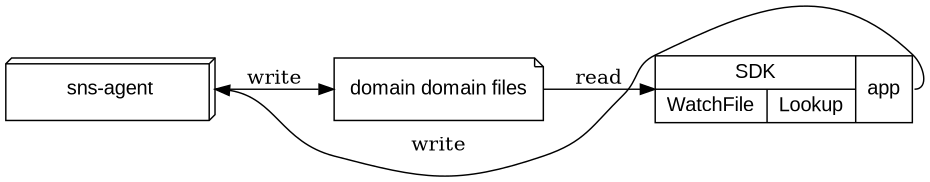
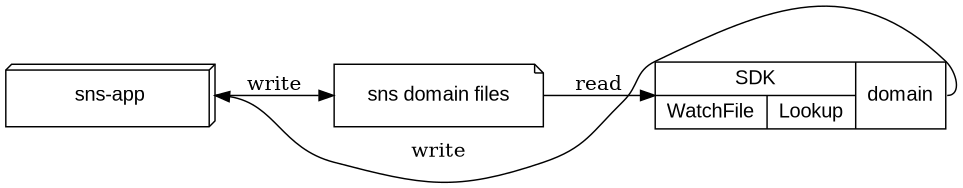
  digraph {
    rankdir=LR
    ranksep=0.6
    node [fontname=Arial]
-   n1 [height=0.6 label="sns-agent" shape=box3d width=2.0]
-   n2 [height=0.6 label="domain domain files" shape=note width=2.0]
-   n3 [height=0.6 label="{{SDK|{WatchFile|Lookup}}|app}" shape=record width=2.0]
+   n1 [height=0.6 label="sns-app" shape=box3d width=2.0]
+   n2 [height=0.6 label="sns domain files" shape=note width=2.0]
+   n3 [height=0.6 label="{{SDK|{WatchFile|Lookup}}|domain}" shape=record width=2.0]
    n1 -> n2 [label=write]
    n2 -> n3 [label=read]
    n3 -> n1 [constraint=false headport=e label=write tailport=e]
  }
